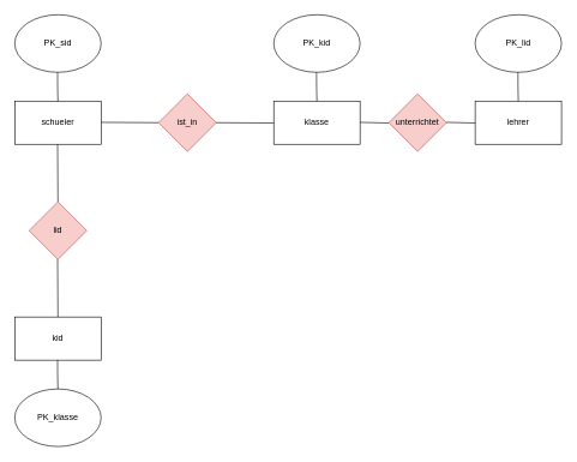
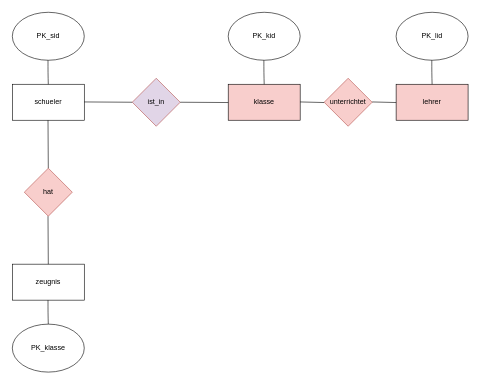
  <mxCell id="0" />
  <mxCell id="1" parent="0" />
  <mxCell id="2" value="schueler" style="rounded=0;whiteSpace=wrap;html=1;hachureGap=4;pointerEvents=0;" vertex="1" parent="1"><mxGeometry x="20" y="140" width="120" height="60" as="geometry" /></mxCell>
- <mxCell id="3" value="ist_in" style="rhombus;whiteSpace=wrap;html=1;hachureGap=4;pointerEvents=0;fillColor=#f8cecc;strokeColor=#b85450;" vertex="1" parent="1"><mxGeometry x="220" y="130" width="80" height="80" as="geometry" /></mxCell>
- <mxCell id="4" value="klasse" style="rounded=0;whiteSpace=wrap;html=1;hachureGap=4;pointerEvents=0;" vertex="1" parent="1"><mxGeometry x="380" y="140" width="120" height="60" as="geometry" /></mxCell>
- <mxCell id="5" value="kid" style="rounded=0;whiteSpace=wrap;html=1;hachureGap=4;pointerEvents=0;" vertex="1" parent="1"><mxGeometry x="20" y="440" width="120" height="60" as="geometry" /></mxCell>
- <mxCell id="6" value="lid" style="rhombus;whiteSpace=wrap;html=1;hachureGap=4;pointerEvents=0;fillColor=#f8cecc;strokeColor=#b85450;" vertex="1" parent="1"><mxGeometry x="40" y="280" width="80" height="80" as="geometry" /></mxCell>
- <mxCell id="7" value="lehrer" style="rounded=0;whiteSpace=wrap;html=1;hachureGap=4;pointerEvents=0;" vertex="1" parent="1"><mxGeometry x="660" y="140" width="120" height="60" as="geometry" /></mxCell>
+ <mxCell id="3" value="ist_in" style="rhombus;whiteSpace=wrap;html=1;hachureGap=4;pointerEvents=0;fillColor=#e1d5e7;strokeColor=#b85450;" vertex="1" parent="1"><mxGeometry x="220" y="130" width="80" height="80" as="geometry" /></mxCell>
+ <mxCell id="4" value="klasse" style="rounded=0;whiteSpace=wrap;html=1;hachureGap=4;pointerEvents=0;fillColor=#f8cecc;" vertex="1" parent="1"><mxGeometry x="380" y="140" width="120" height="60" as="geometry" /></mxCell>
+ <mxCell id="5" value="zeugnis" style="rounded=0;whiteSpace=wrap;html=1;hachureGap=4;pointerEvents=0;" vertex="1" parent="1"><mxGeometry x="20" y="440" width="120" height="60" as="geometry" /></mxCell>
+ <mxCell id="6" value="hat" style="rhombus;whiteSpace=wrap;html=1;hachureGap=4;pointerEvents=0;fillColor=#f8cecc;strokeColor=#b85450;" vertex="1" parent="1"><mxGeometry x="40" y="280" width="80" height="80" as="geometry" /></mxCell>
+ <mxCell id="7" value="lehrer" style="rounded=0;whiteSpace=wrap;html=1;hachureGap=4;pointerEvents=0;fillColor=#f8cecc;" vertex="1" parent="1"><mxGeometry x="660" y="140" width="120" height="60" as="geometry" /></mxCell>
  <mxCell id="8" value="unterrichtet" style="rhombus;whiteSpace=wrap;html=1;hachureGap=4;pointerEvents=0;fillColor=#f8cecc;strokeColor=#b85450;" vertex="1" parent="1"><mxGeometry x="540" y="130" width="80" height="80" as="geometry" /></mxCell>
  <mxCell id="9" value="PK_klasse" style="ellipse;whiteSpace=wrap;html=1;hachureGap=4;pointerEvents=0;" vertex="1" parent="1"><mxGeometry x="20" y="540" width="120" height="80" as="geometry" /></mxCell>
  <mxCell id="10" value="PK_lid" style="ellipse;whiteSpace=wrap;html=1;hachureGap=4;pointerEvents=0;" vertex="1" parent="1"><mxGeometry x="660" y="20" width="120" height="80" as="geometry" /></mxCell>
  <mxCell id="11" value="PK_kid" style="ellipse;whiteSpace=wrap;html=1;hachureGap=4;pointerEvents=0;" vertex="1" parent="1"><mxGeometry x="380" y="20" width="120" height="80" as="geometry" /></mxCell>
  <mxCell id="12" value="PK_sid" style="ellipse;whiteSpace=wrap;html=1;hachureGap=4;pointerEvents=0;" vertex="1" parent="1"><mxGeometry x="20" y="20" width="120" height="80" as="geometry" /></mxCell>
  <mxCell id="13" value="" style="endArrow=none;html=1;startSize=14;endSize=14;sourcePerimeterSpacing=8;targetPerimeterSpacing=8;" edge="1" parent="1"><mxGeometry width="50" height="50" relative="1" as="geometry"><mxPoint x="140" y="169.5" as="sourcePoint" /><mxPoint x="220" y="170" as="targetPoint" /></mxGeometry></mxCell>
  <mxCell id="14" value="" style="endArrow=none;html=1;startSize=14;endSize=14;sourcePerimeterSpacing=8;targetPerimeterSpacing=8;" edge="1" parent="1"><mxGeometry width="50" height="50" relative="1" as="geometry"><mxPoint x="300" y="170" as="sourcePoint" /><mxPoint x="380" y="170.5" as="targetPoint" /></mxGeometry></mxCell>
  <mxCell id="15" value="" style="endArrow=none;html=1;startSize=14;endSize=14;sourcePerimeterSpacing=8;targetPerimeterSpacing=8;" edge="1" parent="1"><mxGeometry width="50" height="50" relative="1" as="geometry"><mxPoint x="500" y="169.5" as="sourcePoint" /><mxPoint x="540" y="170.5" as="targetPoint" /></mxGeometry></mxCell>
  <mxCell id="16" value="" style="endArrow=none;html=1;startSize=14;endSize=14;sourcePerimeterSpacing=8;targetPerimeterSpacing=8;" edge="1" parent="1"><mxGeometry width="50" height="50" relative="1" as="geometry"><mxPoint x="620" y="169.5" as="sourcePoint" /><mxPoint x="660" y="170.5" as="targetPoint" /></mxGeometry></mxCell>
  <mxCell id="17" value="" style="endArrow=none;html=1;startSize=14;endSize=14;sourcePerimeterSpacing=8;targetPerimeterSpacing=8;" edge="1" parent="1"><mxGeometry width="50" height="50" relative="1" as="geometry"><mxPoint x="80" y="280" as="sourcePoint" /><mxPoint x="79.5" y="200" as="targetPoint" /></mxGeometry></mxCell>
  <mxCell id="18" value="" style="endArrow=none;html=1;startSize=14;endSize=14;sourcePerimeterSpacing=8;targetPerimeterSpacing=8;" edge="1" parent="1"><mxGeometry width="50" height="50" relative="1" as="geometry"><mxPoint x="80" y="440" as="sourcePoint" /><mxPoint x="79.5" y="360" as="targetPoint" /></mxGeometry></mxCell>
  <mxCell id="19" value="" style="endArrow=none;html=1;startSize=14;endSize=14;sourcePerimeterSpacing=8;targetPerimeterSpacing=8;" edge="1" parent="1"><mxGeometry width="50" height="50" relative="1" as="geometry"><mxPoint x="80" y="140" as="sourcePoint" /><mxPoint x="79.5" y="100" as="targetPoint" /><Array as="points"><mxPoint x="79.5" y="120" /></Array></mxGeometry></mxCell>
  <mxCell id="20" value="" style="endArrow=none;html=1;startSize=14;endSize=14;sourcePerimeterSpacing=8;targetPerimeterSpacing=8;" edge="1" parent="1"><mxGeometry width="50" height="50" relative="1" as="geometry"><mxPoint x="440" y="140" as="sourcePoint" /><mxPoint x="439.5" y="100" as="targetPoint" /><Array as="points"><mxPoint x="439.5" y="120" /></Array></mxGeometry></mxCell>
  <mxCell id="21" value="" style="endArrow=none;html=1;startSize=14;endSize=14;sourcePerimeterSpacing=8;targetPerimeterSpacing=8;" edge="1" parent="1"><mxGeometry width="50" height="50" relative="1" as="geometry"><mxPoint x="720" y="140" as="sourcePoint" /><mxPoint x="719.5" y="100" as="targetPoint" /><Array as="points"><mxPoint x="719.5" y="120" /></Array></mxGeometry></mxCell>
  <mxCell id="22" value="" style="endArrow=none;html=1;startSize=14;endSize=14;sourcePerimeterSpacing=8;targetPerimeterSpacing=8;" edge="1" parent="1"><mxGeometry width="50" height="50" relative="1" as="geometry"><mxPoint x="80" y="540" as="sourcePoint" /><mxPoint x="79.5" y="500" as="targetPoint" /><Array as="points"><mxPoint x="79.5" y="520" /></Array></mxGeometry></mxCell>
